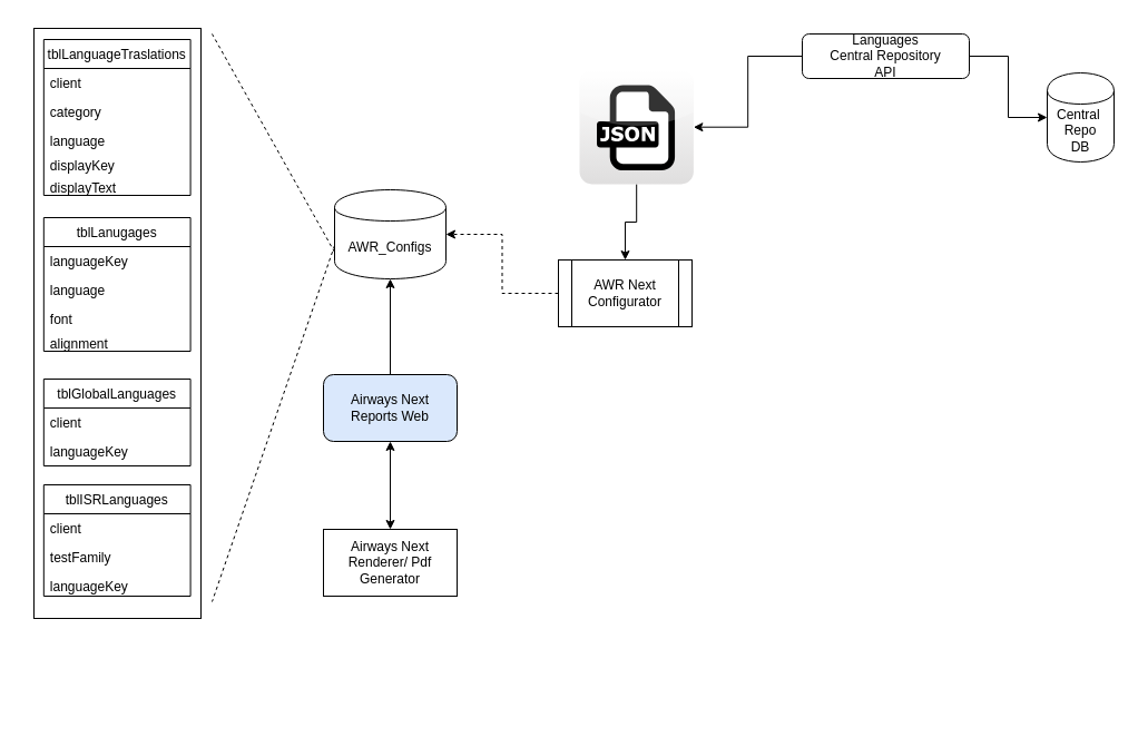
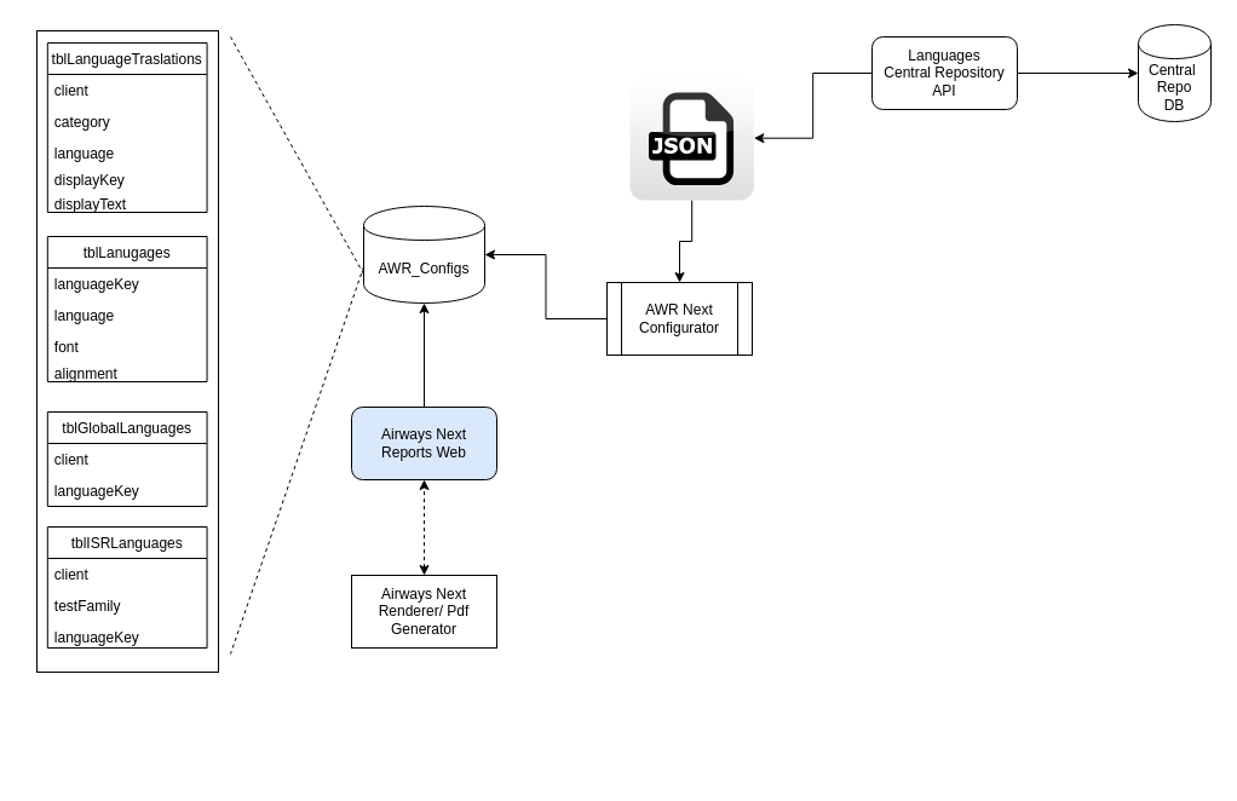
  <mxCell id="0" />
  <mxCell id="1" parent="0" />
  <mxCell id="2" value="" style="edgeStyle=orthogonalEdgeStyle;rounded=0;orthogonalLoop=1;jettySize=auto;html=1;" edge="1" parent="1" source="3" target="7"><mxGeometry relative="1" as="geometry" /></mxCell>
  <mxCell id="3" value="Airways Next&lt;br&gt;Reports Web&lt;br&gt;" style="rounded=1;whiteSpace=wrap;html=1;fillColor=#dae8fc;" vertex="1" parent="1"><mxGeometry x="290" y="336" width="120" height="60" as="geometry" /></mxCell>
  <mxCell id="4" style="edgeStyle=orthogonalEdgeStyle;rounded=0;orthogonalLoop=1;jettySize=auto;html=1;entryX=0;entryY=0.5;entryDx=0;entryDy=0;" edge="1" parent="1" source="6" target="8"><mxGeometry relative="1" as="geometry" /></mxCell>
  <mxCell id="5" style="edgeStyle=orthogonalEdgeStyle;rounded=0;orthogonalLoop=1;jettySize=auto;html=1;" edge="1" parent="1" source="6" target="35"><mxGeometry relative="1" as="geometry" /></mxCell>
- <mxCell id="6" value="Languages&lt;br&gt;Central Repository&lt;br&gt;API&lt;br&gt;" style="rounded=1;whiteSpace=wrap;html=1;" vertex="1" parent="1"><mxGeometry x="720" y="30" width="150" height="40" as="geometry" /></mxCell>
+ <mxCell id="6" value="Languages&lt;br&gt;Central Repository&lt;br&gt;API&lt;br&gt;" style="rounded=1;whiteSpace=wrap;html=1;" vertex="1" parent="1"><mxGeometry x="720" y="30" width="120" height="60" as="geometry" /></mxCell>
  <mxCell id="7" value="AWR_Configs" style="shape=cylinder;whiteSpace=wrap;html=1;boundedLbl=1;backgroundOutline=1;" vertex="1" parent="1"><mxGeometry x="300" y="170" width="100" height="80" as="geometry" /></mxCell>
- <mxCell id="8" value="Central&amp;nbsp;&lt;br&gt;Repo&lt;br&gt;DB&lt;br&gt;" style="shape=cylinder;whiteSpace=wrap;html=1;boundedLbl=1;backgroundOutline=1;" vertex="1" parent="1"><mxGeometry x="940" y="65" width="60" height="80" as="geometry" /></mxCell>
+ <mxCell id="8" value="Central&amp;nbsp;&lt;br&gt;Repo&lt;br&gt;DB&lt;br&gt;" style="shape=cylinder;whiteSpace=wrap;html=1;boundedLbl=1;backgroundOutline=1;" vertex="1" parent="1"><mxGeometry x="940" y="20" width="60" height="80" as="geometry" /></mxCell>
  <mxCell id="9" value="" style="group" vertex="1" connectable="0" parent="1"><mxGeometry x="20" y="110" width="160" height="530" as="geometry" /></mxCell>
  <mxCell id="10" value="" style="group" vertex="1" connectable="0" parent="9"><mxGeometry y="-30" width="160" height="530" as="geometry" /></mxCell>
  <mxCell id="11" value="" style="group" vertex="1" connectable="0" parent="10"><mxGeometry y="-55" width="160" height="530" as="geometry" /></mxCell>
  <mxCell id="12" value="" style="rounded=0;whiteSpace=wrap;html=1;" vertex="1" parent="11"><mxGeometry x="10" width="150" height="530" as="geometry" /></mxCell>
  <mxCell id="13" value="" style="group" vertex="1" connectable="0" parent="11"><mxGeometry x="18.824" y="10" width="131.765" height="500" as="geometry" /></mxCell>
  <mxCell id="14" value="tblLanguageTraslations" style="swimlane;fontStyle=0;childLayout=stackLayout;horizontal=1;startSize=26;fillColor=none;horizontalStack=0;resizeParent=1;resizeParentMax=0;resizeLast=0;collapsible=1;marginBottom=0;" vertex="1" parent="13"><mxGeometry width="131.765" height="140" as="geometry" /></mxCell>
  <mxCell id="15" value="client" style="text;strokeColor=none;fillColor=none;align=left;verticalAlign=top;spacingLeft=4;spacingRight=4;overflow=hidden;rotatable=0;points=[[0,0.5],[1,0.5]];portConstraint=eastwest;" vertex="1" parent="14"><mxGeometry y="26" width="131.765" height="26" as="geometry" /></mxCell>
  <mxCell id="16" value="category" style="text;strokeColor=none;fillColor=none;align=left;verticalAlign=top;spacingLeft=4;spacingRight=4;overflow=hidden;rotatable=0;points=[[0,0.5],[1,0.5]];portConstraint=eastwest;" vertex="1" parent="14"><mxGeometry y="52" width="131.765" height="26" as="geometry" /></mxCell>
  <mxCell id="17" value="language" style="text;strokeColor=none;fillColor=none;align=left;verticalAlign=top;spacingLeft=4;spacingRight=4;overflow=hidden;rotatable=0;points=[[0,0.5],[1,0.5]];portConstraint=eastwest;" vertex="1" parent="14"><mxGeometry y="78" width="131.765" height="22" as="geometry" /></mxCell>
  <mxCell id="18" value="displayKey" style="text;strokeColor=none;fillColor=none;align=left;verticalAlign=top;spacingLeft=4;spacingRight=4;overflow=hidden;rotatable=0;points=[[0,0.5],[1,0.5]];portConstraint=eastwest;" vertex="1" parent="14"><mxGeometry y="100" width="131.765" height="20" as="geometry" /></mxCell>
  <mxCell id="19" value="displayText" style="text;strokeColor=none;fillColor=none;align=left;verticalAlign=top;spacingLeft=4;spacingRight=4;overflow=hidden;rotatable=0;points=[[0,0.5],[1,0.5]];portConstraint=eastwest;" vertex="1" parent="14"><mxGeometry y="120" width="131.765" height="20" as="geometry" /></mxCell>
  <mxCell id="20" value="tblLanugages" style="swimlane;fontStyle=0;childLayout=stackLayout;horizontal=1;startSize=26;fillColor=none;horizontalStack=0;resizeParent=1;resizeParentMax=0;resizeLast=0;collapsible=1;marginBottom=0;" vertex="1" parent="13"><mxGeometry y="160" width="131.765" height="120" as="geometry" /></mxCell>
  <mxCell id="21" value="languageKey" style="text;strokeColor=none;fillColor=none;align=left;verticalAlign=top;spacingLeft=4;spacingRight=4;overflow=hidden;rotatable=0;points=[[0,0.5],[1,0.5]];portConstraint=eastwest;" vertex="1" parent="20"><mxGeometry y="26" width="131.765" height="26" as="geometry" /></mxCell>
  <mxCell id="22" value="language" style="text;strokeColor=none;fillColor=none;align=left;verticalAlign=top;spacingLeft=4;spacingRight=4;overflow=hidden;rotatable=0;points=[[0,0.5],[1,0.5]];portConstraint=eastwest;" vertex="1" parent="20"><mxGeometry y="52" width="131.765" height="26" as="geometry" /></mxCell>
  <mxCell id="23" value="font" style="text;strokeColor=none;fillColor=none;align=left;verticalAlign=top;spacingLeft=4;spacingRight=4;overflow=hidden;rotatable=0;points=[[0,0.5],[1,0.5]];portConstraint=eastwest;" vertex="1" parent="20"><mxGeometry y="78" width="131.765" height="22" as="geometry" /></mxCell>
  <mxCell id="24" value="alignment" style="text;strokeColor=none;fillColor=none;align=left;verticalAlign=top;spacingLeft=4;spacingRight=4;overflow=hidden;rotatable=0;points=[[0,0.5],[1,0.5]];portConstraint=eastwest;" vertex="1" parent="20"><mxGeometry y="100" width="131.765" height="20" as="geometry" /></mxCell>
  <mxCell id="25" value="tblGlobalLanguages" style="swimlane;fontStyle=0;childLayout=stackLayout;horizontal=1;startSize=26;fillColor=none;horizontalStack=0;resizeParent=1;resizeParentMax=0;resizeLast=0;collapsible=1;marginBottom=0;" vertex="1" parent="13"><mxGeometry y="305" width="131.765" height="78" as="geometry" /></mxCell>
  <mxCell id="26" value="client" style="text;strokeColor=none;fillColor=none;align=left;verticalAlign=top;spacingLeft=4;spacingRight=4;overflow=hidden;rotatable=0;points=[[0,0.5],[1,0.5]];portConstraint=eastwest;" vertex="1" parent="25"><mxGeometry y="26" width="131.765" height="26" as="geometry" /></mxCell>
  <mxCell id="27" value="languageKey" style="text;strokeColor=none;fillColor=none;align=left;verticalAlign=top;spacingLeft=4;spacingRight=4;overflow=hidden;rotatable=0;points=[[0,0.5],[1,0.5]];portConstraint=eastwest;" vertex="1" parent="25"><mxGeometry y="52" width="131.765" height="26" as="geometry" /></mxCell>
  <mxCell id="28" value="tblISRLanguages" style="swimlane;fontStyle=0;childLayout=stackLayout;horizontal=1;startSize=26;fillColor=none;horizontalStack=0;resizeParent=1;resizeParentMax=0;resizeLast=0;collapsible=1;marginBottom=0;" vertex="1" parent="13"><mxGeometry y="400" width="131.765" height="100" as="geometry" /></mxCell>
  <mxCell id="29" value="client" style="text;strokeColor=none;fillColor=none;align=left;verticalAlign=top;spacingLeft=4;spacingRight=4;overflow=hidden;rotatable=0;points=[[0,0.5],[1,0.5]];portConstraint=eastwest;" vertex="1" parent="28"><mxGeometry y="26" width="131.765" height="26" as="geometry" /></mxCell>
  <mxCell id="30" value="testFamily" style="text;strokeColor=none;fillColor=none;align=left;verticalAlign=top;spacingLeft=4;spacingRight=4;overflow=hidden;rotatable=0;points=[[0,0.5],[1,0.5]];portConstraint=eastwest;" vertex="1" parent="28"><mxGeometry y="52" width="131.765" height="26" as="geometry" /></mxCell>
  <mxCell id="31" value="languageKey" style="text;strokeColor=none;fillColor=none;align=left;verticalAlign=top;spacingLeft=4;spacingRight=4;overflow=hidden;rotatable=0;points=[[0,0.5],[1,0.5]];portConstraint=eastwest;" vertex="1" parent="28"><mxGeometry y="78" width="131.765" height="22" as="geometry" /></mxCell>
  <mxCell id="32" value="" style="endArrow=none;dashed=1;html=1;exitX=0;exitY=0.7;exitDx=0;exitDy=0;" edge="1" parent="1" source="7"><mxGeometry width="50" height="50" relative="1" as="geometry"><mxPoint x="290" y="210" as="sourcePoint" /><mxPoint x="190" y="30" as="targetPoint" /></mxGeometry></mxCell>
  <mxCell id="33" value="" style="endArrow=none;dashed=1;html=1;" edge="1" parent="1"><mxGeometry width="50" height="50" relative="1" as="geometry"><mxPoint x="300" y="220" as="sourcePoint" /><mxPoint x="190" y="540" as="targetPoint" /></mxGeometry></mxCell>
  <mxCell id="34" value="" style="edgeStyle=orthogonalEdgeStyle;rounded=0;orthogonalLoop=1;jettySize=auto;html=1;" edge="1" parent="1" source="35" target="37"><mxGeometry relative="1" as="geometry" /></mxCell>
  <mxCell id="35" value="" style="dashed=0;outlineConnect=0;html=1;align=center;labelPosition=center;verticalLabelPosition=bottom;verticalAlign=top;shape=mxgraph.webicons.json;fillColor=#FFFFFF;gradientColor=#DFDEDE" vertex="1" parent="1"><mxGeometry x="520" y="62.5" width="102.4" height="102.4" as="geometry" /></mxCell>
- <mxCell id="36" style="edgeStyle=orthogonalEdgeStyle;rounded=0;orthogonalLoop=1;jettySize=auto;html=1;entryX=1;entryY=0.5;entryDx=0;entryDy=0;dashed=1;" edge="1" parent="1" source="37" target="7"><mxGeometry relative="1" as="geometry" /></mxCell>
+ <mxCell id="36" style="edgeStyle=orthogonalEdgeStyle;rounded=0;orthogonalLoop=1;jettySize=auto;html=1;entryX=1;entryY=0.5;entryDx=0;entryDy=0;" edge="1" parent="1" source="37" target="7"><mxGeometry relative="1" as="geometry" /></mxCell>
  <mxCell id="37" value="AWR Next&lt;br&gt;Configurator&lt;br&gt;" style="shape=process;whiteSpace=wrap;html=1;backgroundOutline=1;" vertex="1" parent="1"><mxGeometry x="501" y="233" width="120" height="60" as="geometry" /></mxCell>
  <mxCell id="38" value="Airways Next Renderer/ Pdf Generator&lt;br&gt;" style="whiteSpace=wrap;html=1;rounded=0;" vertex="1" parent="1"><mxGeometry x="290" y="475" width="120" height="60" as="geometry" /></mxCell>
- <mxCell id="39" value="" style="endArrow=classic;startArrow=classic;html=1;entryX=0.5;entryY=1;entryDx=0;entryDy=0;exitX=0.5;exitY=0;exitDx=0;exitDy=0;" edge="1" parent="1" source="38" target="3"><mxGeometry width="50" height="50" relative="1" as="geometry"><mxPoint x="330" y="460" as="sourcePoint" /><mxPoint x="380" y="410" as="targetPoint" /></mxGeometry></mxCell>
+ <mxCell id="39" value="" style="endArrow=classic;startArrow=classic;html=1;entryX=0.5;entryY=1;entryDx=0;entryDy=0;exitX=0.5;exitY=0;exitDx=0;exitDy=0;dashed=1;" edge="1" parent="1" source="38" target="3"><mxGeometry width="50" height="50" relative="1" as="geometry"><mxPoint x="330" y="460" as="sourcePoint" /><mxPoint x="380" y="410" as="targetPoint" /></mxGeometry></mxCell>
